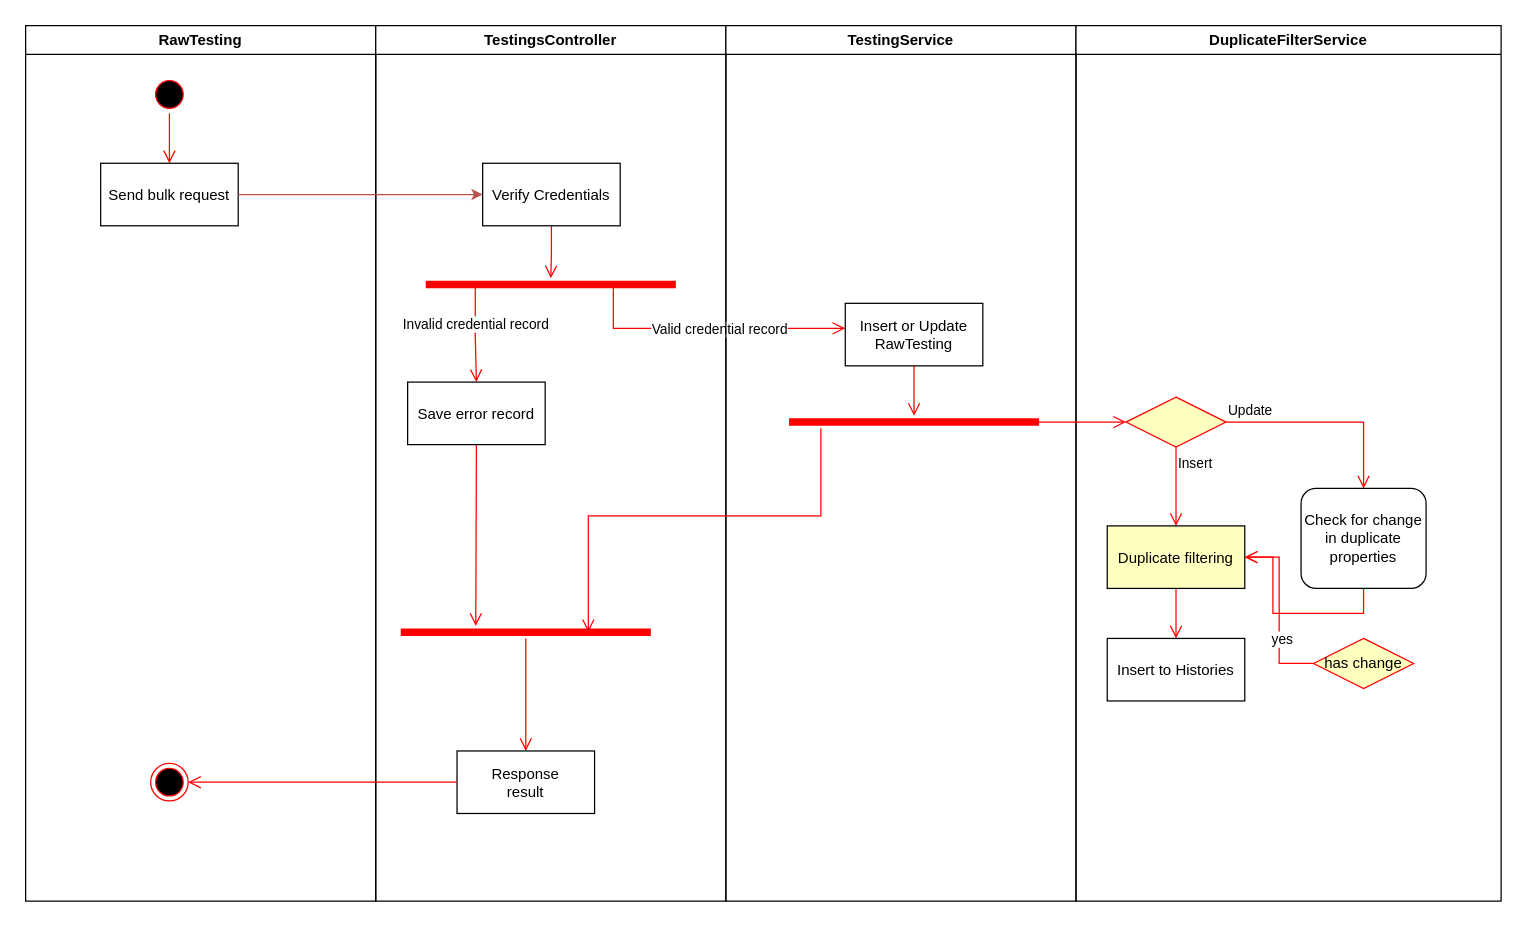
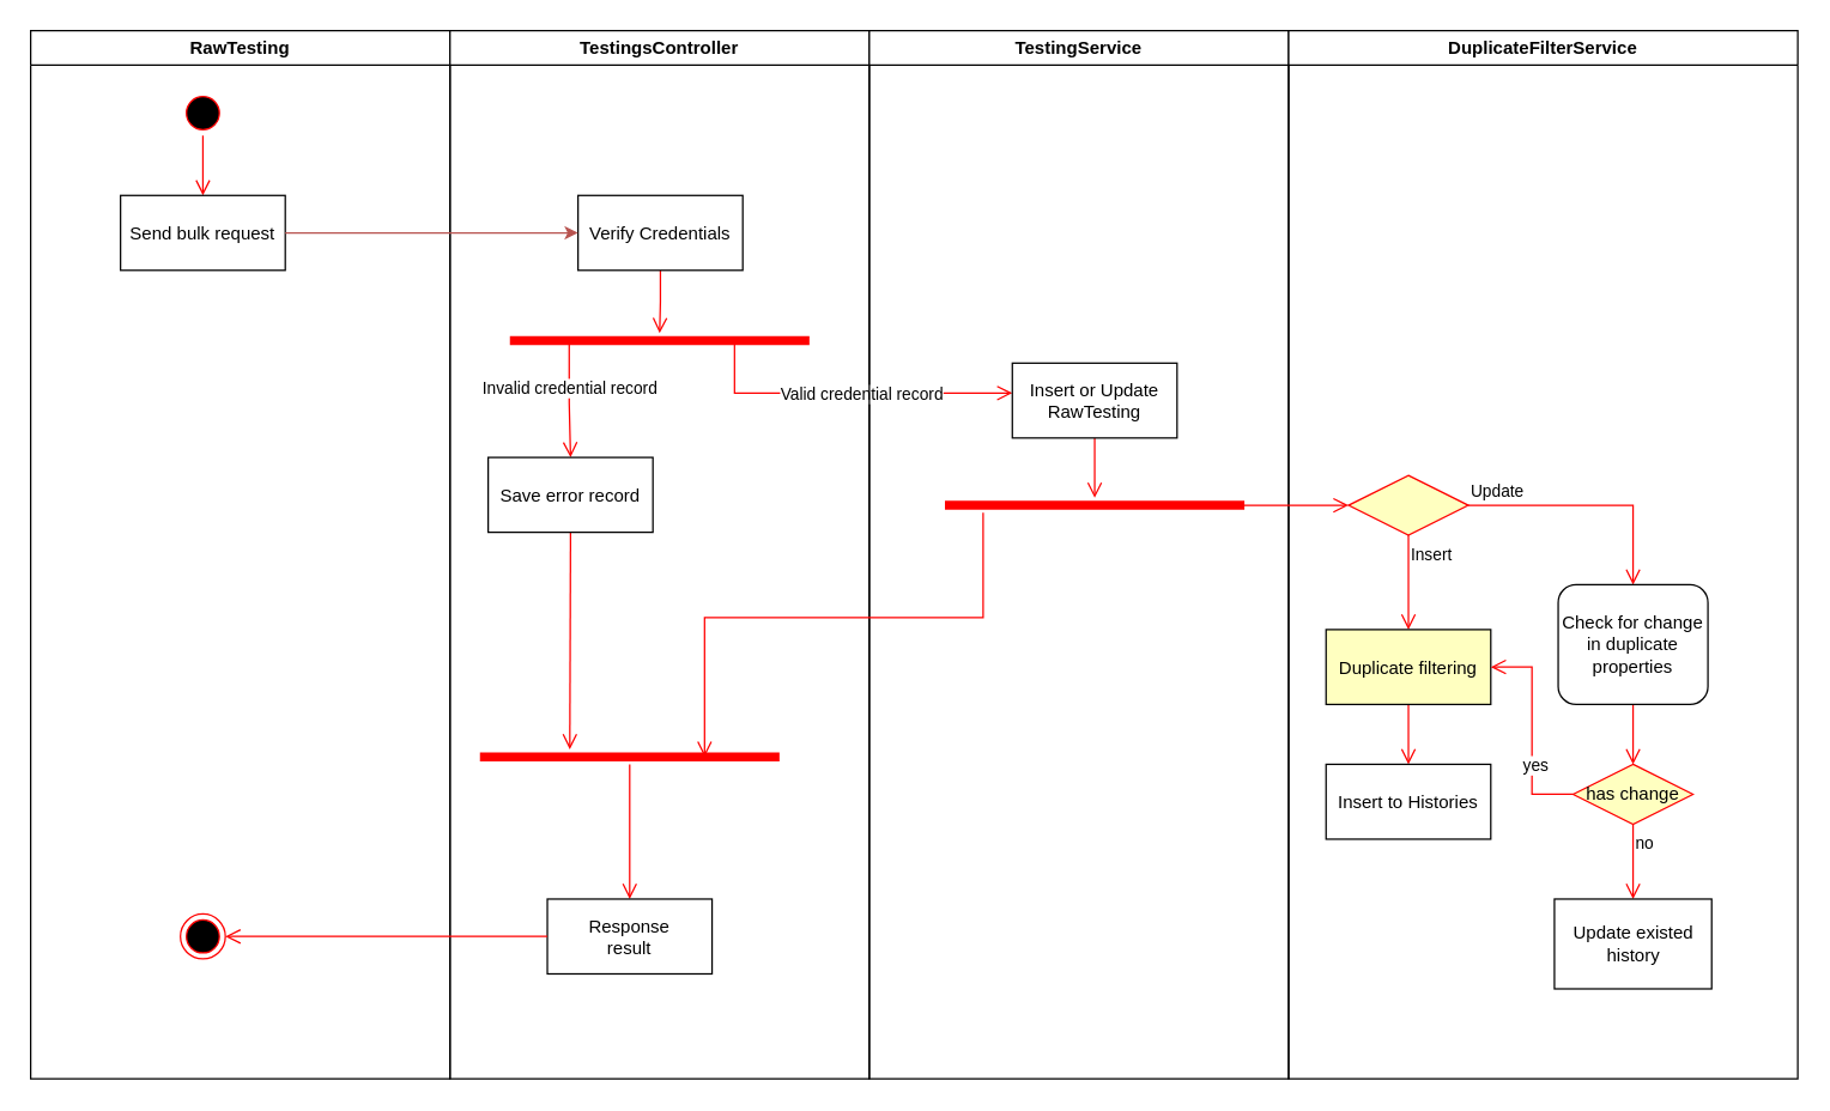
  <mxCell id="0" />
  <mxCell id="1" parent="0" />
  <mxCell id="2" value="RawTesting" style="swimlane;whiteSpace=wrap" parent="1" vertex="1"><mxGeometry x="20" y="20" width="280" height="700" as="geometry" /></mxCell>
  <mxCell id="3" value="" style="ellipse;shape=startState;fillColor=#000000;strokeColor=#ff0000;" parent="2" vertex="1"><mxGeometry x="100" y="40" width="30" height="30" as="geometry" /></mxCell>
  <mxCell id="4" value="" style="edgeStyle=elbowEdgeStyle;elbow=horizontal;verticalAlign=bottom;endArrow=open;endSize=8;strokeColor=#FF0000;endFill=1;rounded=0" parent="2" source="3" target="5" edge="1"><mxGeometry x="100" y="40" as="geometry"><mxPoint x="115" y="110" as="targetPoint" /></mxGeometry></mxCell>
  <mxCell id="5" value="Send bulk request" style="" parent="2" vertex="1"><mxGeometry x="60" y="110" width="110" height="50" as="geometry" /></mxCell>
  <mxCell id="6" value="" style="ellipse;html=1;shape=endState;fillColor=#000000;strokeColor=#ff0000;" vertex="1" parent="2"><mxGeometry x="100" y="590" width="30" height="30" as="geometry" /></mxCell>
  <mxCell id="7" value="TestingsController" style="swimlane;whiteSpace=wrap" parent="1" vertex="1"><mxGeometry x="300" y="20" width="280" height="700" as="geometry" /></mxCell>
  <mxCell id="8" style="edgeStyle=orthogonalEdgeStyle;rounded=0;orthogonalLoop=1;jettySize=auto;html=1;exitX=0.5;exitY=1;exitDx=0;exitDy=0;endArrow=open;verticalAlign=bottom;strokeColor=#ff0000;endSize=8;" edge="1" parent="7" source="9" target="14"><mxGeometry relative="1" as="geometry" /></mxCell>
  <mxCell id="9" value="Verify Credentials" style="" vertex="1" parent="7"><mxGeometry x="85.5" y="110" width="110" height="50" as="geometry" /></mxCell>
  <mxCell id="10" style="edgeStyle=orthogonalEdgeStyle;rounded=0;orthogonalLoop=1;jettySize=auto;html=1;exitX=0.198;exitY=0.7;exitDx=0;exitDy=0;exitPerimeter=0;entryX=0.5;entryY=0;entryDx=0;entryDy=0;endArrow=open;verticalAlign=bottom;strokeColor=#ff0000;endSize=8;" edge="1" parent="7" source="14" target="16"><mxGeometry relative="1" as="geometry"><mxPoint x="90.5" y="282" as="targetPoint" /></mxGeometry></mxCell>
  <mxCell id="11" value="Invalid credential record" style="edgeLabel;html=1;align=center;verticalAlign=middle;resizable=0;points=[];" vertex="1" connectable="0" parent="10"><mxGeometry x="-0.242" relative="1" as="geometry"><mxPoint as="offset" /></mxGeometry></mxCell>
  <mxCell id="12" style="edgeStyle=orthogonalEdgeStyle;rounded=0;orthogonalLoop=1;jettySize=auto;html=1;exitX=0.75;exitY=0.5;exitDx=0;exitDy=0;exitPerimeter=0;endArrow=open;verticalAlign=bottom;strokeColor=#ff0000;endSize=8;" edge="1" parent="7" source="14"><mxGeometry relative="1" as="geometry"><mxPoint x="375.5" y="242" as="targetPoint" /><Array as="points"><mxPoint x="190" y="242" /></Array></mxGeometry></mxCell>
  <mxCell id="13" value="Valid credential record" style="edgeLabel;html=1;align=center;verticalAlign=middle;resizable=0;points=[];" vertex="1" connectable="0" parent="12"><mxGeometry x="0.083" y="-4" relative="1" as="geometry"><mxPoint y="-4" as="offset" /></mxGeometry></mxCell>
  <mxCell id="14" value="" style="shape=line;html=1;strokeWidth=6;strokeColor=#ff0000;" vertex="1" parent="7"><mxGeometry x="40" y="202" width="200" height="10" as="geometry" /></mxCell>
  <mxCell id="15" style="edgeStyle=orthogonalEdgeStyle;rounded=0;orthogonalLoop=1;jettySize=auto;html=1;exitX=0.5;exitY=1;exitDx=0;exitDy=0;verticalAlign=bottom;endArrow=open;strokeColor=#ff0000;endSize=8;" edge="1" parent="7" source="16"><mxGeometry relative="1" as="geometry"><mxPoint x="80" y="480" as="targetPoint" /></mxGeometry></mxCell>
  <mxCell id="16" value="Save error record" style="" vertex="1" parent="7"><mxGeometry x="25.5" y="285" width="110" height="50" as="geometry" /></mxCell>
  <mxCell id="17" value="" style="shape=line;html=1;strokeWidth=6;strokeColor=#ff0000;" vertex="1" parent="7"><mxGeometry x="20" y="480" width="200" height="10" as="geometry" /></mxCell>
  <mxCell id="18" value="" style="edgeStyle=orthogonalEdgeStyle;html=1;verticalAlign=bottom;endArrow=open;endSize=8;strokeColor=#ff0000;rounded=0;entryX=0.5;entryY=0;entryDx=0;entryDy=0;" edge="1" source="17" parent="7" target="19"><mxGeometry relative="1" as="geometry"><mxPoint x="120" y="560" as="targetPoint" /></mxGeometry></mxCell>
  <mxCell id="19" value="Response&#10;result" style="" vertex="1" parent="7"><mxGeometry x="65" y="580" width="110" height="50" as="geometry" /></mxCell>
  <mxCell id="20" value="TestingService" style="swimlane;whiteSpace=wrap" parent="1" vertex="1"><mxGeometry x="580" y="20" width="280" height="700" as="geometry" /></mxCell>
  <mxCell id="21" style="edgeStyle=orthogonalEdgeStyle;rounded=0;orthogonalLoop=1;jettySize=auto;html=1;endArrow=open;verticalAlign=bottom;strokeColor=#ff0000;endSize=8;" edge="1" parent="20" source="22" target="23"><mxGeometry relative="1" as="geometry"><mxPoint x="135.5" y="302" as="targetPoint" /></mxGeometry></mxCell>
  <mxCell id="22" value="Insert or Update&#10;RawTesting" style="" vertex="1" parent="20"><mxGeometry x="95.5" y="222" width="110" height="50" as="geometry" /></mxCell>
  <mxCell id="23" value="" style="shape=line;html=1;strokeWidth=6;strokeColor=#ff0000;" vertex="1" parent="20"><mxGeometry x="50.5" y="312" width="200" height="10" as="geometry" /></mxCell>
  <mxCell id="24" style="edgeStyle=orthogonalEdgeStyle;rounded=0;orthogonalLoop=1;jettySize=auto;html=1;exitX=1;exitY=0.5;exitDx=0;exitDy=0;entryX=0;entryY=0.5;entryDx=0;entryDy=0;fillColor=#f8cecc;strokeColor=#b85450;" edge="1" parent="1" source="5" target="9"><mxGeometry relative="1" as="geometry"><mxPoint x="385.5" y="155" as="targetPoint" /></mxGeometry></mxCell>
  <mxCell id="25" value="DuplicateFilterService" style="swimlane;whiteSpace=wrap" vertex="1" parent="1"><mxGeometry x="860" y="20" width="340" height="700" as="geometry" /></mxCell>
  <mxCell id="26" value="" style="rhombus;whiteSpace=wrap;html=1;fontColor=#000000;fillColor=#ffffc0;strokeColor=#ff0000;" vertex="1" parent="25"><mxGeometry x="40" y="297" width="80" height="40" as="geometry" /></mxCell>
  <mxCell id="27" value="Update" style="edgeStyle=orthogonalEdgeStyle;html=1;align=left;verticalAlign=bottom;endArrow=open;endSize=8;strokeColor=#ff0000;rounded=0;entryX=0.5;entryY=0;entryDx=0;entryDy=0;" edge="1" source="26" parent="25" target="33"><mxGeometry x="-1" relative="1" as="geometry"><mxPoint x="250" y="340" as="targetPoint" /><Array as="points"><mxPoint x="230" y="317" /><mxPoint x="230" y="370" /></Array></mxGeometry></mxCell>
  <mxCell id="28" value="Insert" style="edgeStyle=orthogonalEdgeStyle;html=1;align=left;verticalAlign=top;endArrow=open;endSize=8;strokeColor=#ff0000;rounded=0;" edge="1" source="26" parent="25"><mxGeometry x="-1" relative="1" as="geometry"><mxPoint x="80" y="400" as="targetPoint" /></mxGeometry></mxCell>
  <mxCell id="29" style="edgeStyle=orthogonalEdgeStyle;rounded=0;orthogonalLoop=1;jettySize=auto;html=1;exitX=0.5;exitY=1;exitDx=0;exitDy=0;entryX=0.5;entryY=0;entryDx=0;entryDy=0;endArrow=open;verticalAlign=bottom;strokeColor=#ff0000;endSize=8;" edge="1" parent="25" source="30" target="31"><mxGeometry relative="1" as="geometry" /></mxCell>
  <mxCell id="30" value="Duplicate filtering" style="fillColor=#ffffc0;" vertex="1" parent="25"><mxGeometry x="25" y="400" width="110" height="50" as="geometry" /></mxCell>
  <mxCell id="31" value="Insert to Histories" style="" vertex="1" parent="25"><mxGeometry x="25" y="490" width="110" height="50" as="geometry" /></mxCell>
- <mxCell id="32" style="edgeStyle=orthogonalEdgeStyle;rounded=0;orthogonalLoop=1;jettySize=auto;html=1;exitX=0.5;exitY=1;exitDx=0;exitDy=0;endArrow=open;verticalAlign=bottom;strokeColor=#ff0000;endSize=8;" edge="1" parent="25" source="33" target="30"><mxGeometry relative="1" as="geometry" /></mxCell>
+ <mxCell id="32" style="edgeStyle=orthogonalEdgeStyle;rounded=0;orthogonalLoop=1;jettySize=auto;html=1;exitX=0.5;exitY=1;exitDx=0;exitDy=0;entryX=0.5;entryY=0;entryDx=0;entryDy=0;endArrow=open;verticalAlign=bottom;strokeColor=#ff0000;endSize=8;" edge="1" parent="25" source="33" target="36"><mxGeometry relative="1" as="geometry" /></mxCell>
  <mxCell id="33" value="Check for change in duplicate properties" style="whiteSpace=wrap;rounded=1;" vertex="1" parent="25"><mxGeometry x="180" y="370" width="100" height="80" as="geometry" /></mxCell>
  <mxCell id="34" style="edgeStyle=orthogonalEdgeStyle;rounded=0;orthogonalLoop=1;jettySize=auto;html=1;exitX=0;exitY=0.5;exitDx=0;exitDy=0;entryX=1;entryY=0.5;entryDx=0;entryDy=0;endArrow=open;verticalAlign=bottom;strokeColor=#ff0000;endSize=8;" edge="1" parent="25" source="36" target="30"><mxGeometry relative="1" as="geometry" /></mxCell>
  <mxCell id="35" value="yes" style="edgeLabel;html=1;align=center;verticalAlign=middle;resizable=0;points=[];" vertex="1" connectable="0" parent="34"><mxGeometry x="-0.321" y="-1" relative="1" as="geometry"><mxPoint x="1" y="1" as="offset" /></mxGeometry></mxCell>
  <mxCell id="36" value="has change" style="rhombus;whiteSpace=wrap;html=1;fontColor=#000000;fillColor=#ffffc0;strokeColor=#ff0000;" vertex="1" parent="25"><mxGeometry x="190" y="490" width="80" height="40" as="geometry" /></mxCell>
+ <mxCell id="37" value="no" style="edgeStyle=orthogonalEdgeStyle;html=1;align=left;verticalAlign=top;endArrow=open;endSize=8;strokeColor=#ff0000;rounded=0;entryX=0.5;entryY=0;entryDx=0;entryDy=0;" edge="1" source="36" parent="25" target="38"><mxGeometry x="-1" relative="1" as="geometry"><mxPoint x="230" y="590" as="targetPoint" /></mxGeometry></mxCell>
+ <mxCell id="38" value="Update existed history" style="whiteSpace=wrap;" vertex="1" parent="25"><mxGeometry x="177.5" y="580" width="105" height="60" as="geometry" /></mxCell>
  <mxCell id="39" style="edgeStyle=orthogonalEdgeStyle;rounded=0;orthogonalLoop=1;jettySize=auto;html=1;exitX=0.75;exitY=0.5;exitDx=0;exitDy=0;exitPerimeter=0;entryX=0;entryY=0.5;entryDx=0;entryDy=0;endArrow=open;verticalAlign=bottom;strokeColor=#ff0000;endSize=8;" edge="1" parent="1" source="23" target="26"><mxGeometry relative="1" as="geometry" /></mxCell>
  <mxCell id="40" value="" style="edgeStyle=orthogonalEdgeStyle;html=1;verticalAlign=bottom;endArrow=open;endSize=8;strokeColor=#ff0000;rounded=0;entryX=0.75;entryY=0.5;entryDx=0;entryDy=0;entryPerimeter=0;" edge="1" source="23" parent="1" target="17"><mxGeometry relative="1" as="geometry"><mxPoint x="470" y="490" as="targetPoint" /><Array as="points"><mxPoint x="656" y="412" /><mxPoint x="470" y="412" /></Array></mxGeometry></mxCell>
  <mxCell id="41" style="edgeStyle=orthogonalEdgeStyle;rounded=0;orthogonalLoop=1;jettySize=auto;html=1;endArrow=open;verticalAlign=bottom;strokeColor=#ff0000;endSize=8;" edge="1" parent="1" source="19" target="6"><mxGeometry relative="1" as="geometry"><mxPoint x="150" y="625" as="targetPoint" /></mxGeometry></mxCell>
